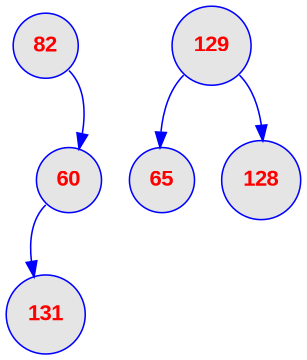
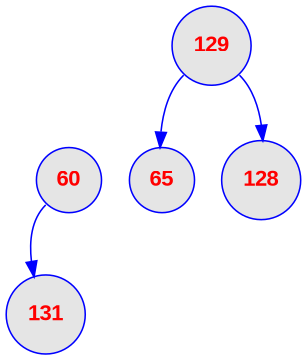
  digraph {
    node [color=blue fillcolor=grey90 fontcolor=red fontname="Arial bold" fontsize=14 shape=circle style="rounded, filled"]
    edge [color=blue tailport=se]
-   n1 [label=82 width=0.5]
    n2 [label=60 width=0.5]
    n3 [label=129 width=0.5]
    n4 [label=65 width=0.5]
    n5 [label=128 width=0.5]
    n6 [label=131 width=0.5]
-   n1 -> n2
    n2 -> n6 [tailport=sw]
    n3 -> n4 [tailport=sw]
    n3 -> n5
  }
